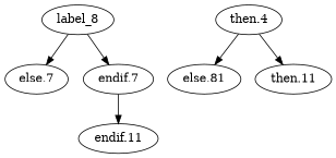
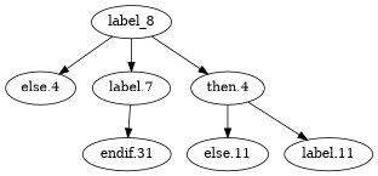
  digraph {
    n1 [label=label_8]
-   "else.7"
-   "endif.7"
+   "else.7" [label="else.4"]
+   "endif.7" [label="label.7"]
    n4 [label="then.4"]
-   "endif.11"
-   "else.11" [label="else.81"]
-   "then.11"
+   "endif.11" [label="endif.31"]
+   "else.11"
+   "then.11" [label="label.11"]
    n1 -> "else.7"
    n1 -> "endif.7"
+   n1 -> n4
    "endif.7" -> "endif.11"
    n4 -> "else.11"
    n4 -> "then.11"
  }
